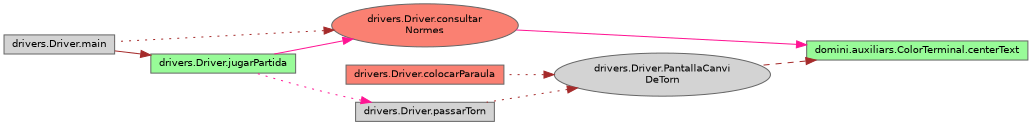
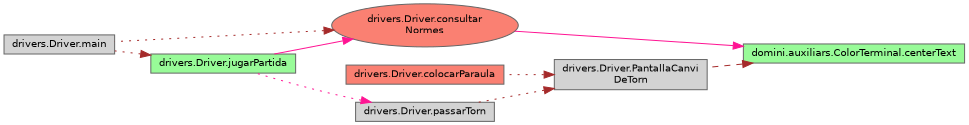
  digraph {
    rankdir=RL
    node [color=grey40 fillcolor=lightgrey fontname=Helvetica fontsize=10 shape=box style=filled]
    edge [color=brown dir=back fontname=Helvetica fontsize=10 labelfontname=Helvetica labelfontsize=10 style=dotted]
    n1 [color=gray40 fillcolor=palegreen fontcolor=black height=0.2 label="domini.auxiliars.ColorTerminal.centerText" width=0.4]
    n2 [fillcolor=salmon height=0.2 label="drivers.Driver.consultar\lNormes" shape=ellipse width=0.4]
-   n3 [height=0.2 label="drivers.Driver.PantallaCanvi\lDeTorn" shape=ellipse width=0.4]
+   n3 [height=0.2 label="drivers.Driver.PantallaCanvi\lDeTorn" width=0.4]
    n4 [fillcolor=palegreen height=0.2 label="drivers.Driver.jugarPartida" width=0.4]
    n5 [height=0.2 label="drivers.Driver.main" width=0.4]
    n6 [fillcolor=salmon height=0.2 label="drivers.Driver.colocarParaula" width=0.4]
    n7 [height=0.2 label="drivers.Driver.passarTorn" width=0.4]
    n1 -> n2 [color=deeppink style=solid]
    n1 -> n3 [style=dashed]
    n2 -> n4 [color=deeppink style=solid]
    n2 -> n5
    n3 -> n6
    n3 -> n7
-   n4 -> n5 [style=solid]
+   n4 -> n5
    n7 -> n4 [color=deeppink]
  }
